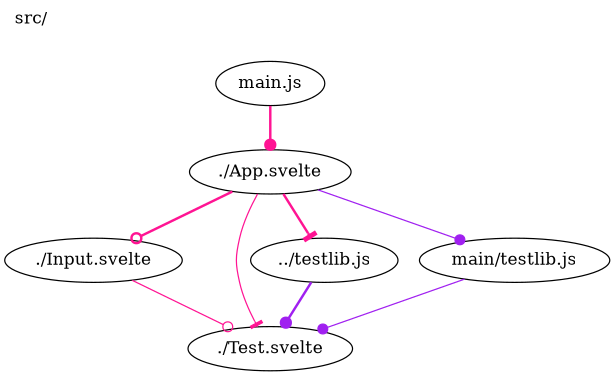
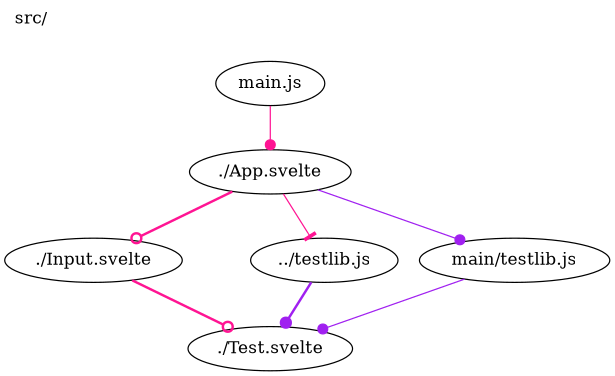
  digraph {
    label="src/"
    labeljust=left
    labelloc=top
    edge [arrowhead=dot color=deeppink style=bold]
    "main.js"
    "./App.svelte"
    "./Input.svelte"
    "./Test.svelte"
    n5 [label="../testlib.js"]
    n6 [label="main/testlib.js"]
-   "main.js" -> "./App.svelte"
+   "main.js" -> "./App.svelte" [style=solid]
    "./App.svelte" -> "./Input.svelte" [arrowhead=odot]
-   "./App.svelte" -> "./Test.svelte" [arrowhead=tee style=solid]
-   "./App.svelte" -> n5 [arrowhead=tee]
+   "./App.svelte" -> n5 [arrowhead=tee style=solid]
    "./App.svelte" -> n6 [color=purple style=solid]
-   "./Input.svelte" -> "./Test.svelte" [arrowhead=odot style=solid]
+   "./Input.svelte" -> "./Test.svelte" [arrowhead=odot]
    n5 -> "./Test.svelte" [color=purple]
    n6 -> "./Test.svelte" [color=purple style=solid]
  }
